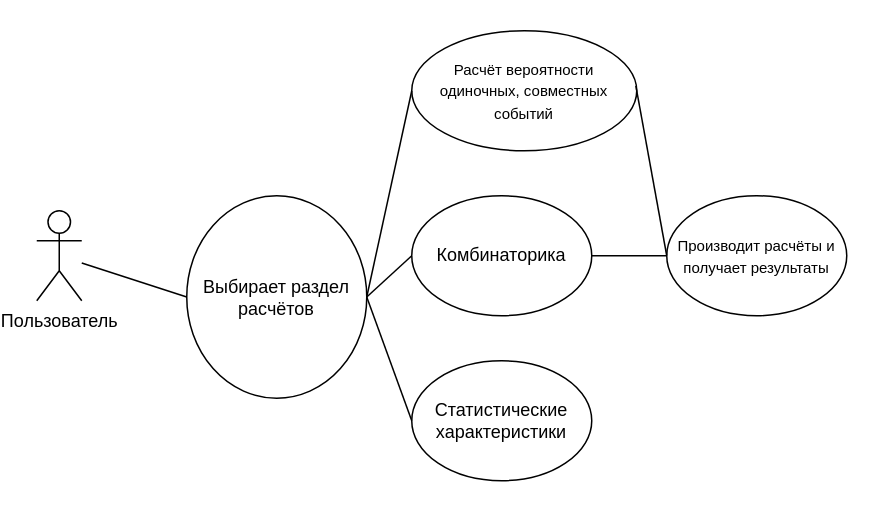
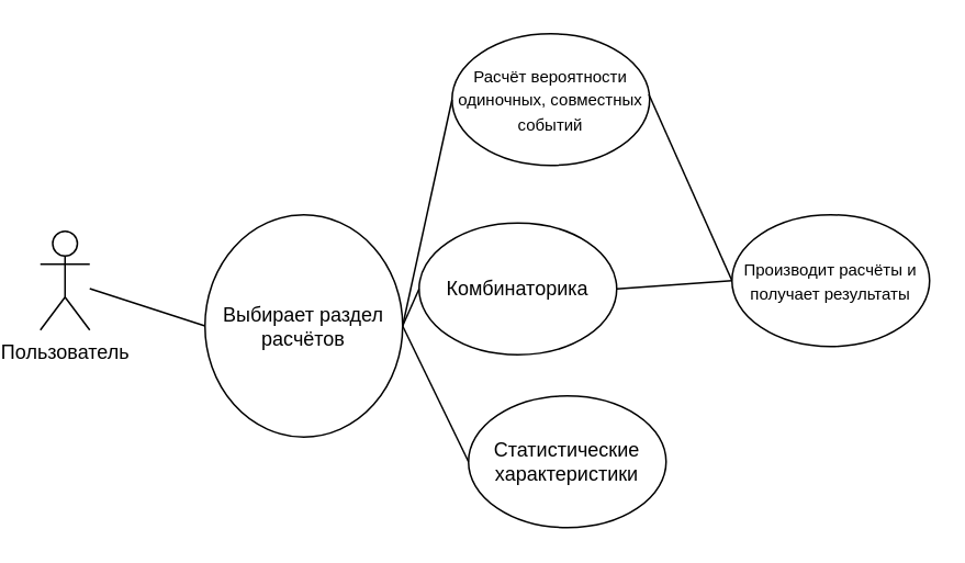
  <mxCell id="0" />
  <mxCell id="1" parent="0" />
  <mxCell id="2" value="Пользователь" style="shape=umlActor;verticalLabelPosition=bottom;verticalAlign=top;html=1;outlineConnect=0;" vertex="1" parent="1"><mxGeometry x="20" y="140" width="30" height="60" as="geometry" /></mxCell>
  <mxCell id="3" value="" style="endArrow=none;html=1;rounded=0;entryX=0;entryY=0.5;entryDx=0;entryDy=0;" edge="1" parent="1" source="2" target="4"><mxGeometry width="50" height="50" relative="1" as="geometry"><mxPoint x="180" y="280" as="sourcePoint" /><mxPoint x="120" y="170" as="targetPoint" /></mxGeometry></mxCell>
  <mxCell id="4" value="Выбирает раздел расчётов" style="ellipse;whiteSpace=wrap;html=1;" vertex="1" parent="1"><mxGeometry x="120" y="130" width="120" height="135" as="geometry" /></mxCell>
- <mxCell id="5" value="&lt;font style=&quot;font-size: 10px;&quot;&gt;Расчёт вероятности одиночных, совместных событий&lt;/font&gt;" style="ellipse;whiteSpace=wrap;html=1;" vertex="1" parent="1"><mxGeometry x="270" y="20" width="150" height="80" as="geometry" /></mxCell>
- <mxCell id="6" value="Комбинаторика" style="ellipse;whiteSpace=wrap;html=1;" vertex="1" parent="1"><mxGeometry x="270" y="130" width="120" height="80" as="geometry" /></mxCell>
- <mxCell id="7" value="Статистические характеристики" style="ellipse;whiteSpace=wrap;html=1;" vertex="1" parent="1"><mxGeometry x="270" y="240" width="120" height="80" as="geometry" /></mxCell>
+ <mxCell id="5" value="&lt;font style=&quot;font-size: 10px;&quot;&gt;Расчёт вероятности одиночных, совместных событий&lt;/font&gt;" style="ellipse;whiteSpace=wrap;html=1;" vertex="1" parent="1"><mxGeometry x="270" y="20" width="120" height="80" as="geometry" /></mxCell>
+ <mxCell id="6" value="Комбинаторика" style="ellipse;whiteSpace=wrap;html=1;" vertex="1" parent="1"><mxGeometry x="250" y="135" width="120" height="80" as="geometry" /></mxCell>
+ <mxCell id="7" value="Статистические характеристики" style="ellipse;whiteSpace=wrap;html=1;" vertex="1" parent="1"><mxGeometry x="280" y="240" width="120" height="80" as="geometry" /></mxCell>
  <mxCell id="8" value="" style="endArrow=none;html=1;rounded=0;entryX=0;entryY=0.5;entryDx=0;entryDy=0;exitX=1;exitY=0.5;exitDx=0;exitDy=0;" edge="1" parent="1" source="4" target="5"><mxGeometry width="50" height="50" relative="1" as="geometry"><mxPoint x="150" y="100" as="sourcePoint" /><mxPoint x="220" y="100" as="targetPoint" /></mxGeometry></mxCell>
  <mxCell id="9" value="" style="endArrow=none;html=1;rounded=0;entryX=0;entryY=0.5;entryDx=0;entryDy=0;exitX=1;exitY=0.5;exitDx=0;exitDy=0;" edge="1" parent="1" source="4" target="6"><mxGeometry width="50" height="50" relative="1" as="geometry"><mxPoint x="250" y="180" as="sourcePoint" /><mxPoint x="280" y="70" as="targetPoint" /></mxGeometry></mxCell>
  <mxCell id="10" value="" style="endArrow=none;html=1;rounded=0;entryX=0;entryY=0.5;entryDx=0;entryDy=0;exitX=1;exitY=0.5;exitDx=0;exitDy=0;" edge="1" parent="1" source="4" target="7"><mxGeometry width="50" height="50" relative="1" as="geometry"><mxPoint x="250" y="180" as="sourcePoint" /><mxPoint x="280" y="70" as="targetPoint" /></mxGeometry></mxCell>
  <mxCell id="11" value="&lt;font style=&quot;font-size: 10px;&quot;&gt;Производит расчёты и получает результаты&lt;/font&gt;" style="ellipse;whiteSpace=wrap;html=1;" vertex="1" parent="1"><mxGeometry x="440" y="130" width="120" height="80" as="geometry" /></mxCell>
  <mxCell id="12" value="" style="endArrow=none;html=1;rounded=0;entryX=0;entryY=0.5;entryDx=0;entryDy=0;exitX=1;exitY=0.5;exitDx=0;exitDy=0;" edge="1" parent="1" source="6" target="11"><mxGeometry width="50" height="50" relative="1" as="geometry"><mxPoint x="420" y="180" as="sourcePoint" /><mxPoint x="450" y="180" as="targetPoint" /></mxGeometry></mxCell>
  <mxCell id="13" value="" style="endArrow=none;html=1;rounded=0;exitX=0.996;exitY=0.46;exitDx=0;exitDy=0;exitPerimeter=0;" edge="1" parent="1" source="5"><mxGeometry width="50" height="50" relative="1" as="geometry"><mxPoint x="410" y="90" as="sourcePoint" /><mxPoint x="440" y="170" as="targetPoint" /></mxGeometry></mxCell>
